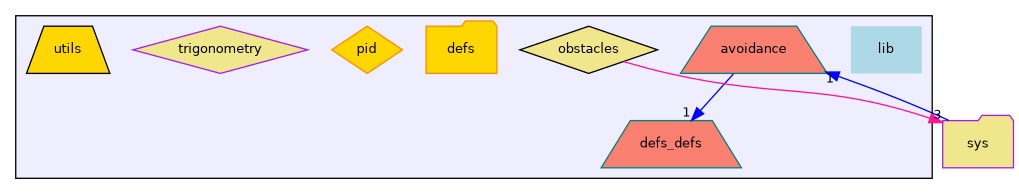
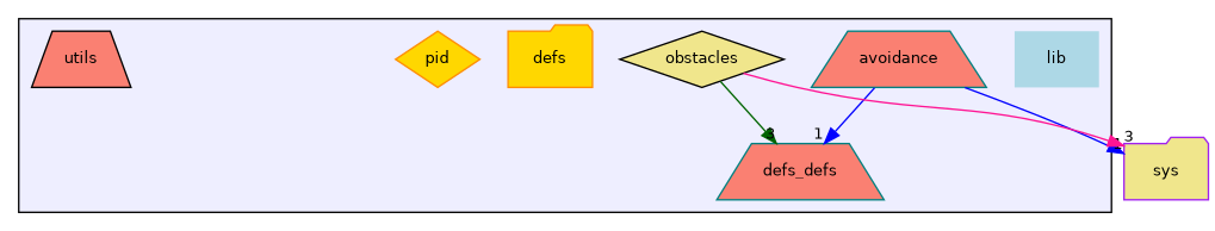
  digraph {
    compound=true
    node [color=darkorange fillcolor=salmon fontname=Helvetica fontsize=10 shape=trapezium style=filled]
    edge [color=blue headlabel=1 labeldistance=1.5 labelfontname=Helvetica labelfontsize=10]
    n1 [fillcolor=lightblue label=lib shape=plaintext]
    n2 [color=teal label=avoidance]
    n3 [color=teal label=defs_defs]
    n4 [color=black fillcolor=khaki label=obstacles shape=diamond]
    n5 [fillcolor=gold label=defs shape=folder]
    n6 [fillcolor=gold label=pid shape=diamond]
-   n7 [color=purple fillcolor=khaki label=trigonometry shape=diamond]
-   n8 [color=black fillcolor=gold label=utils]
+   n8 [color=black label=utils]
    n9 [color=purple fillcolor=khaki label=sys shape=folder]
    subgraph cluster_1 {
      bgcolor="#eeeeff"
      pencolor=black
      n1
      n2
      n3
      n4
      n5
      n6
-     n7
      n8
    }
    n2 -> n3
-   n9 -> n2
+   n2 -> n9
+   n4 -> n3 [color=darkgreen headlabel=3]
    n4 -> n9 [color=deeppink headlabel=3]
  }
